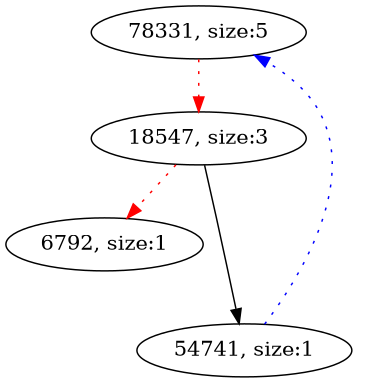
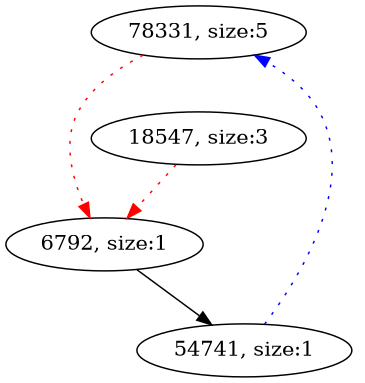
  digraph {
    edge [color=red style=dotted]
    n1 [label="78331, size:5"]
    n2 [label="18547, size:3"]
    n3 [label="6792, size:1"]
    n4 [label="54741, size:1"]
-   n1 -> n2
+   n1 -> n3
    n2 -> n3
-   n2 -> n4 [color="" style=""]
+   n3 -> n4 [color="" style=""]
    n4 -> n1 [color=blue]
  }
